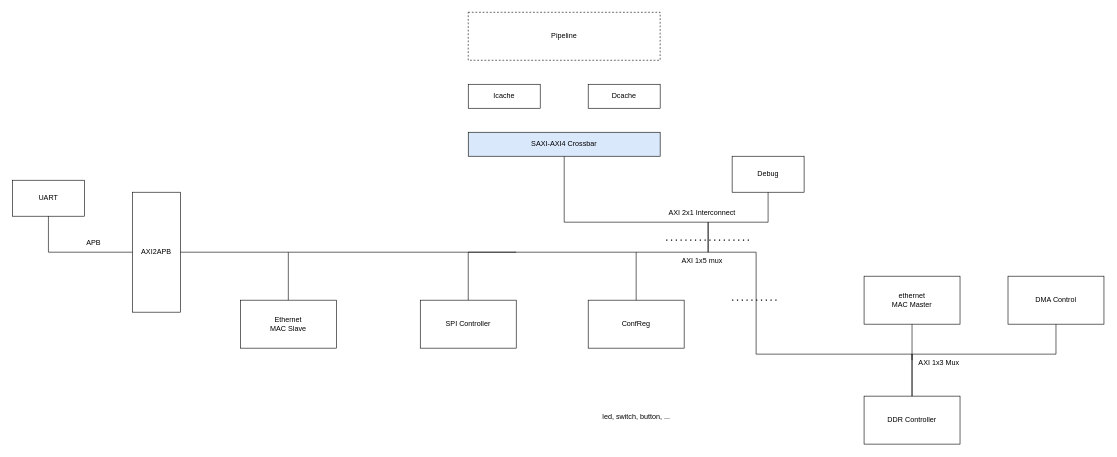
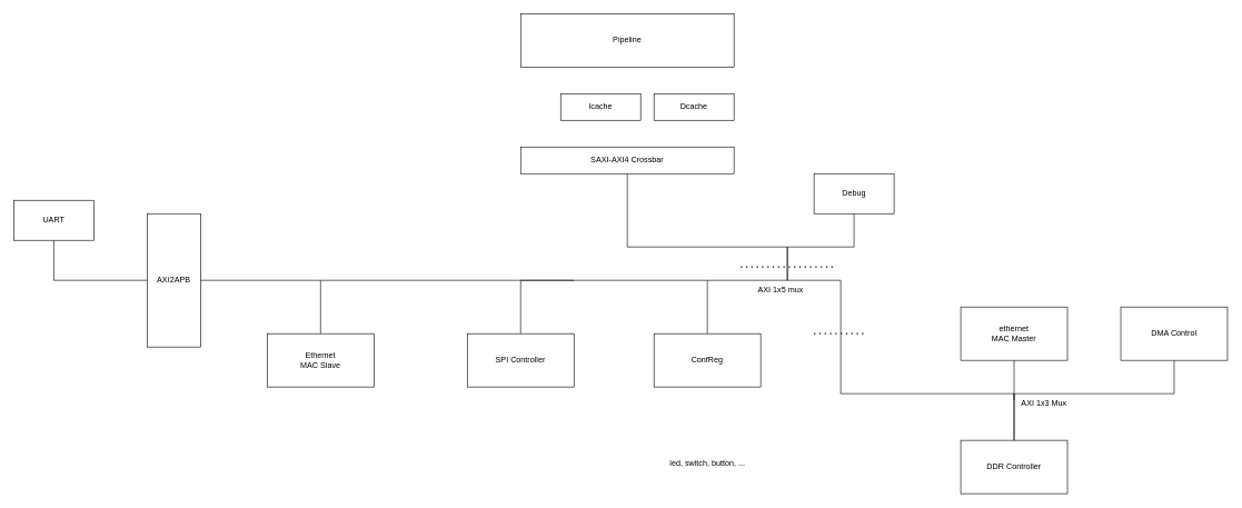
  <mxCell id="0" />
  <mxCell id="1" parent="0" />
- <mxCell id="2" value="Pipeline" style="rounded=0;whiteSpace=wrap;html=1;arcSize=8;dashed=1;" vertex="1" parent="1"><mxGeometry x="780" width="320" height="80" as="geometry" y="20" /></mxCell>
- <mxCell id="3" value="Icache" style="rounded=0;whiteSpace=wrap;html=1;" vertex="1" parent="1"><mxGeometry x="780" y="140" width="120" height="40" as="geometry" /></mxCell>
+ <mxCell id="2" value="Pipeline" style="rounded=0;whiteSpace=wrap;html=1;arcSize=8;" vertex="1" parent="1"><mxGeometry x="780" width="320" height="80" as="geometry" y="20" /></mxCell>
+ <mxCell id="3" value="Icache" style="rounded=0;whiteSpace=wrap;html=1;" vertex="1" parent="1"><mxGeometry x="840" y="140" width="120" height="40" as="geometry" /></mxCell>
  <mxCell id="4" value="Dcache" style="rounded=0;whiteSpace=wrap;html=1;" vertex="1" parent="1"><mxGeometry x="980" y="140" width="120" height="40" as="geometry" /></mxCell>
  <mxCell id="5" style="edgeStyle=orthogonalEdgeStyle;rounded=0;orthogonalLoop=1;jettySize=auto;html=1;exitX=0.5;exitY=1;exitDx=0;exitDy=0;endArrow=none;endFill=0;" edge="1" parent="1" source="6"><mxGeometry relative="1" as="geometry"><mxPoint x="1180" y="420" as="targetPoint" /><Array as="points"><mxPoint x="940" y="370" /><mxPoint x="1180" y="370" /></Array></mxGeometry></mxCell>
- <mxCell id="6" value="SAXI-AXI4 Crossbar" style="rounded=0;whiteSpace=wrap;html=1;fillColor=#dae8fc;" vertex="1" parent="1"><mxGeometry x="780" y="220" width="320" height="40" as="geometry" /></mxCell>
+ <mxCell id="6" value="SAXI-AXI4 Crossbar" style="rounded=0;whiteSpace=wrap;html=1;" vertex="1" parent="1"><mxGeometry x="780" y="220" width="320" height="40" as="geometry" /></mxCell>
  <mxCell id="7" value="AXI2APB" style="rounded=0;whiteSpace=wrap;html=1;" vertex="1" parent="1"><mxGeometry x="220" y="320" width="80" height="200" as="geometry" /></mxCell>
  <mxCell id="8" style="edgeStyle=orthogonalEdgeStyle;rounded=0;orthogonalLoop=1;jettySize=auto;html=1;exitX=0.5;exitY=0;exitDx=0;exitDy=0;entryX=0.5;entryY=1;entryDx=0;entryDy=0;endArrow=none;endFill=0;" edge="1" parent="1" source="9"><mxGeometry relative="1" as="geometry"><mxPoint x="1760" y="540" as="targetPoint" /><Array as="points"><mxPoint x="1520" y="590" /><mxPoint x="1760" y="590" /></Array></mxGeometry></mxCell>
  <mxCell id="9" value="DDR Controller" style="rounded=0;whiteSpace=wrap;html=1;" vertex="1" parent="1"><mxGeometry x="1440" y="660" width="160" height="80" as="geometry" /></mxCell>
  <mxCell id="10" value="" style="endArrow=none;html=1;rounded=0;entryX=0.5;entryY=0;entryDx=0;entryDy=0;edgeStyle=orthogonalEdgeStyle;" edge="1" parent="1" target="9"><mxGeometry width="50" height="50" relative="1" as="geometry"><mxPoint x="1180" y="420" as="sourcePoint" /><mxPoint x="1510" y="480" as="targetPoint" /><Array as="points"><mxPoint x="1260" y="420" /><mxPoint x="1260" y="590" /><mxPoint x="1520" y="590" /></Array></mxGeometry></mxCell>
  <mxCell id="11" value="" style="endArrow=none;html=1;rounded=0;" edge="1" parent="1"><mxGeometry width="50" height="50" relative="1" as="geometry"><mxPoint x="1520" y="600" as="sourcePoint" /><mxPoint x="1520" y="480" as="targetPoint" /></mxGeometry></mxCell>
  <mxCell id="12" value="ethernet&lt;div&gt;MAC Master&lt;/div&gt;" style="rounded=0;whiteSpace=wrap;html=1;" vertex="1" parent="1"><mxGeometry x="1440" y="460" width="160" height="80" as="geometry" /></mxCell>
  <mxCell id="13" value="Debug" style="rounded=0;whiteSpace=wrap;html=1;" vertex="1" parent="1"><mxGeometry x="1220" y="260" width="120" height="60" as="geometry" /></mxCell>
  <mxCell id="14" value="" style="endArrow=none;html=1;rounded=0;entryX=0.5;entryY=1;entryDx=0;entryDy=0;edgeStyle=orthogonalEdgeStyle;" edge="1" parent="1" target="13"><mxGeometry width="50" height="50" relative="1" as="geometry"><mxPoint x="1180" y="420" as="sourcePoint" /><mxPoint x="1230" y="430" as="targetPoint" /><Array as="points"><mxPoint x="1180" y="370" /><mxPoint x="1280" y="370" /></Array></mxGeometry></mxCell>
  <mxCell id="15" style="edgeStyle=orthogonalEdgeStyle;rounded=0;orthogonalLoop=1;jettySize=auto;html=1;exitX=0.5;exitY=0;exitDx=0;exitDy=0;endArrow=none;endFill=0;" edge="1" parent="1" source="16"><mxGeometry relative="1" as="geometry"><mxPoint x="860" y="420" as="targetPoint" /><Array as="points"><mxPoint x="480" y="420" /></Array></mxGeometry></mxCell>
  <mxCell id="16" value="Ethernet&lt;div&gt;MAC Slave&lt;/div&gt;" style="rounded=0;whiteSpace=wrap;html=1;" vertex="1" parent="1"><mxGeometry x="400" y="500" width="160" height="80" as="geometry" /></mxCell>
  <mxCell id="17" value="UART" style="rounded=0;whiteSpace=wrap;html=1;" vertex="1" parent="1"><mxGeometry x="20" y="300" width="120" height="60" as="geometry" /></mxCell>
- <mxCell id="18" value="AXI 2x1 Interconnect" style="text;html=1;align=center;verticalAlign=middle;whiteSpace=wrap;rounded=0;" vertex="1" parent="1"><mxGeometry x="1110" y="340" width="120" height="30" as="geometry" /></mxCell>
  <mxCell id="19" value="AXI 1x3 Mux" style="text;html=1;align=center;verticalAlign=middle;whiteSpace=wrap;rounded=0;" vertex="1" parent="1"><mxGeometry x="1520" y="590" width="90" height="30" as="geometry" /></mxCell>
  <mxCell id="20" value="" style="endArrow=none;html=1;rounded=0;exitX=0.5;exitY=0;exitDx=0;exitDy=0;" edge="1" parent="1" source="21"><mxGeometry width="50" height="50" relative="1" as="geometry"><mxPoint x="740" y="420" as="sourcePoint" /><mxPoint x="1180" y="420" as="targetPoint" /><Array as="points"><mxPoint x="780" y="420" /></Array></mxGeometry></mxCell>
  <mxCell id="21" value="SPI Controller" style="rounded=0;whiteSpace=wrap;html=1;" vertex="1" parent="1"><mxGeometry x="700" y="500" width="160" height="80" as="geometry" /></mxCell>
  <mxCell id="22" value="DMA Control" style="rounded=0;whiteSpace=wrap;html=1;" vertex="1" parent="1"><mxGeometry x="1680" y="460" width="160" height="80" as="geometry" /></mxCell>
  <mxCell id="23" value="ConfReg" style="rounded=0;whiteSpace=wrap;html=1;" vertex="1" parent="1"><mxGeometry x="980" y="500" width="160" height="80" as="geometry" /></mxCell>
  <mxCell id="24" value="" style="endArrow=none;html=1;rounded=0;" edge="1" parent="1"><mxGeometry width="50" height="50" relative="1" as="geometry"><mxPoint x="1060" y="500" as="sourcePoint" /><mxPoint x="1060" y="420" as="targetPoint" /></mxGeometry></mxCell>
  <mxCell id="25" value="led, switch, button, ..." style="text;html=1;align=center;verticalAlign=middle;resizable=0;points=[];autosize=1;strokeColor=none;fillColor=none;" vertex="1" parent="1"><mxGeometry x="990" y="680" width="140" height="30" as="geometry" /></mxCell>
  <mxCell id="26" value="" style="endArrow=none;html=1;rounded=0;exitX=1;exitY=0.5;exitDx=0;exitDy=0;" edge="1" parent="1" source="7"><mxGeometry width="50" height="50" relative="1" as="geometry"><mxPoint x="450" y="440" as="sourcePoint" /><mxPoint x="480" y="420" as="targetPoint" /></mxGeometry></mxCell>
  <mxCell id="27" value="" style="endArrow=none;html=1;rounded=0;entryX=0;entryY=0.5;entryDx=0;entryDy=0;" edge="1" parent="1" target="7"><mxGeometry width="50" height="50" relative="1" as="geometry"><mxPoint x="80" y="420" as="sourcePoint" /><mxPoint x="170" y="430" as="targetPoint" /></mxGeometry></mxCell>
  <mxCell id="28" value="" style="endArrow=none;html=1;rounded=0;entryX=0.5;entryY=1;entryDx=0;entryDy=0;" edge="1" parent="1" target="17"><mxGeometry width="50" height="50" relative="1" as="geometry"><mxPoint x="80" y="420" as="sourcePoint" /><mxPoint x="120" y="480" as="targetPoint" /></mxGeometry></mxCell>
  <mxCell id="29" value="" style="endArrow=none;dashed=1;html=1;dashPattern=1 3;strokeWidth=2;rounded=0;" edge="1" parent="1"><mxGeometry width="50" height="50" relative="1" as="geometry"><mxPoint x="1110" y="400" as="sourcePoint" /><mxPoint x="1250" y="400" as="targetPoint" /></mxGeometry></mxCell>
  <mxCell id="30" value="AXI 1x5 mux" style="text;html=1;align=center;verticalAlign=middle;whiteSpace=wrap;rounded=0;" vertex="1" parent="1"><mxGeometry x="1110" y="418.5" width="120" height="30" as="geometry" /></mxCell>
  <mxCell id="31" value="" style="endArrow=none;dashed=1;html=1;dashPattern=1 3;strokeWidth=2;rounded=0;" edge="1" parent="1"><mxGeometry width="50" height="50" relative="1" as="geometry"><mxPoint x="1220" y="500" as="sourcePoint" /><mxPoint x="1300" y="500" as="targetPoint" /></mxGeometry></mxCell>
- <mxCell id="32" value="APB" style="text;html=1;align=center;verticalAlign=middle;resizable=0;points=[];autosize=1;strokeColor=none;fillColor=none;" vertex="1" parent="1"><mxGeometry x="130" y="388.5" width="50" height="30" as="geometry" /></mxCell>
